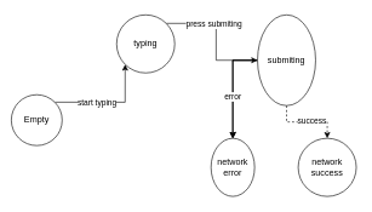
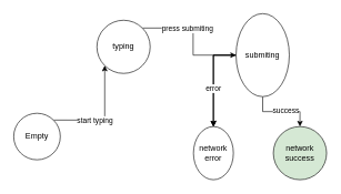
  <mxCell id="0" />
  <mxCell id="1" parent="0" />
  <mxCell id="2" style="edgeStyle=orthogonalEdgeStyle;rounded=0;orthogonalLoop=1;jettySize=auto;html=1;exitX=1;exitY=0;exitDx=0;exitDy=0;entryX=0;entryY=1;entryDx=0;entryDy=0;" edge="1" parent="1" source="4" target="7"><mxGeometry relative="1" as="geometry" /></mxCell>
  <mxCell id="3" value="start typing" style="edgeLabel;html=1;align=center;verticalAlign=middle;resizable=0;points=[];" vertex="1" connectable="0" parent="2"><mxGeometry x="-0.225" relative="1" as="geometry"><mxPoint as="offset" /></mxGeometry></mxCell>
- <mxCell id="4" value="Empty" style="ellipse;whiteSpace=wrap;html=1;aspect=fixed;" vertex="1" parent="1"><mxGeometry x="15" y="130" width="70" height="70" as="geometry" /></mxCell>
+ <mxCell id="4" value="Empty" style="ellipse;whiteSpace=wrap;html=1;aspect=fixed;" vertex="1" parent="1"><mxGeometry x="20" y="170" width="70" height="70" as="geometry" /></mxCell>
  <mxCell id="5" style="edgeStyle=orthogonalEdgeStyle;rounded=0;orthogonalLoop=1;jettySize=auto;html=1;exitX=1;exitY=0;exitDx=0;exitDy=0;" edge="1" parent="1" source="7" target="14"><mxGeometry relative="1" as="geometry" /></mxCell>
  <mxCell id="6" value="press submiting" style="edgeLabel;html=1;align=center;verticalAlign=middle;resizable=0;points=[];" vertex="1" connectable="0" parent="5"><mxGeometry x="-0.264" y="-1" relative="1" as="geometry"><mxPoint as="offset" /></mxGeometry></mxCell>
- <mxCell id="7" value="typing" style="ellipse;whiteSpace=wrap;html=1;aspect=fixed;" vertex="1" parent="1"><mxGeometry x="160" y="20" width="80" height="80" as="geometry" /></mxCell>
+ <mxCell id="7" value="typing" style="ellipse;whiteSpace=wrap;html=1;aspect=fixed;" vertex="1" parent="1"><mxGeometry x="145" y="30" width="80" height="80" as="geometry" /></mxCell>
  <mxCell id="8" value="" style="edgeStyle=orthogonalEdgeStyle;rounded=0;orthogonalLoop=1;jettySize=auto;html=1;" edge="1" parent="1" source="14" target="15"><mxGeometry relative="1" as="geometry" /></mxCell>
  <mxCell id="9" value="" style="edgeStyle=orthogonalEdgeStyle;rounded=0;orthogonalLoop=1;jettySize=auto;html=1;" edge="1" parent="1" source="14" target="15"><mxGeometry relative="1" as="geometry" /></mxCell>
  <mxCell id="10" value="" style="edgeStyle=orthogonalEdgeStyle;rounded=0;orthogonalLoop=1;jettySize=auto;html=1;" edge="1" parent="1" source="14" target="15"><mxGeometry relative="1" as="geometry" /></mxCell>
  <mxCell id="11" value="error" style="edgeLabel;html=1;align=center;verticalAlign=middle;resizable=0;points=[];" vertex="1" connectable="0" parent="10"><mxGeometry x="0.182" y="-1" relative="1" as="geometry"><mxPoint as="offset" /></mxGeometry></mxCell>
- <mxCell id="12" value="" style="edgeStyle=orthogonalEdgeStyle;rounded=0;orthogonalLoop=1;jettySize=auto;html=1;dashed=1;" edge="1" parent="1" source="14" target="16"><mxGeometry relative="1" as="geometry" /></mxCell>
+ <mxCell id="12" value="" style="edgeStyle=orthogonalEdgeStyle;rounded=0;orthogonalLoop=1;jettySize=auto;html=1;" edge="1" parent="1" source="14" target="16"><mxGeometry relative="1" as="geometry" /></mxCell>
  <mxCell id="13" value="success" style="edgeLabel;html=1;align=center;verticalAlign=middle;resizable=0;points=[];" vertex="1" connectable="0" parent="12"><mxGeometry x="0.123" y="1" relative="1" as="geometry"><mxPoint as="offset" /></mxGeometry></mxCell>
  <mxCell id="14" value="submiting" style="ellipse;whiteSpace=wrap;html=1;aspect=fixed;" vertex="1" parent="1"><mxGeometry x="354" y="20" width="80" height="125" as="geometry" /></mxCell>
  <mxCell id="15" value="network error" style="ellipse;whiteSpace=wrap;html=1;aspect=fixed;" vertex="1" parent="1"><mxGeometry x="290" y="190" width="60" height="80" as="geometry" /></mxCell>
- <mxCell id="16" value="network success" style="ellipse;whiteSpace=wrap;html=1;" vertex="1" parent="1"><mxGeometry x="410" y="190" width="80" height="80" as="geometry" /></mxCell>
+ <mxCell id="16" value="network success" style="ellipse;whiteSpace=wrap;html=1;fillColor=#d5e8d4;" vertex="1" parent="1"><mxGeometry x="410" y="190" width="80" height="80" as="geometry" /></mxCell>
